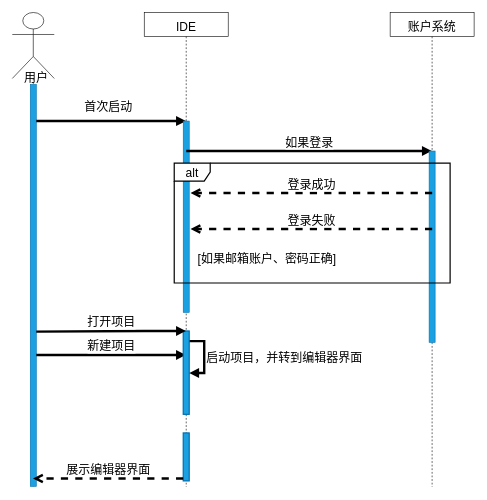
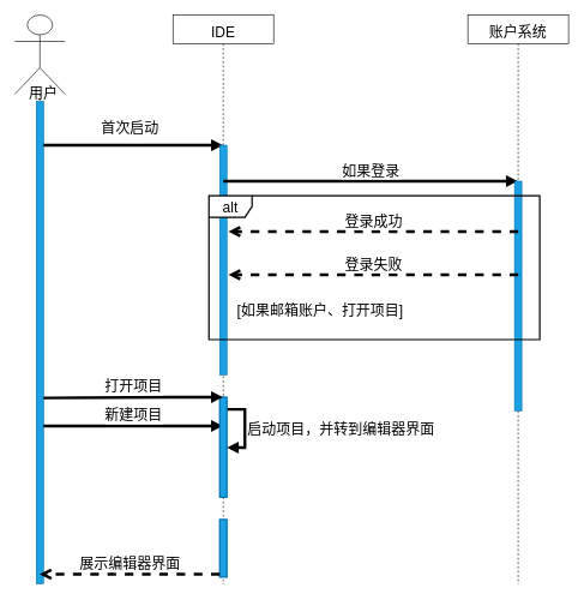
  <mxCell id="0" />
  <mxCell id="1" parent="0" />
  <mxCell id="2" value="" style="shape=umlLifeline;participant=umlActor;perimeter=lifelinePerimeter;whiteSpace=wrap;html=1;container=1;collapsible=0;recursiveResize=0;verticalAlign=top;spacingTop=36;outlineConnect=0;fontSize=32;size=110;strokeWidth=1;perimeterSpacing=0;" vertex="1" parent="1"><mxGeometry x="20" y="20" width="70" height="790" as="geometry" /></mxCell>
  <mxCell id="3" value="" style="html=1;points=[];perimeter=orthogonalPerimeter;strokeWidth=1;fontSize=32;fillColor=#1ba1e2;strokeColor=#006EAF;fontColor=#ffffff;" vertex="1" parent="2"><mxGeometry x="30" y="120" width="10" height="670" as="geometry" /></mxCell>
  <mxCell id="4" value="&lt;font style=&quot;font-size: 20px;&quot;&gt;用户&lt;/font&gt;" style="text;html=1;strokeColor=none;fillColor=none;align=center;verticalAlign=middle;whiteSpace=wrap;rounded=0;fontSize=32;" vertex="1" parent="2"><mxGeometry y="90" width="80" height="30" as="geometry" /></mxCell>
  <mxCell id="5" value="首次启动" style="html=1;verticalAlign=bottom;endArrow=block;fontSize=20;strokeWidth=4;" edge="1" parent="2" target="7"><mxGeometry x="-0.038" y="10" width="80" relative="1" as="geometry"><mxPoint x="40" y="181" as="sourcePoint" /><mxPoint x="120" y="181" as="targetPoint" /><mxPoint as="offset" /></mxGeometry></mxCell>
  <mxCell id="6" value="新建项目" style="html=1;verticalAlign=bottom;endArrow=block;strokeWidth=4;fontSize=20;" edge="1" parent="2" target="7"><mxGeometry width="80" relative="1" as="geometry"><mxPoint x="40" y="571" as="sourcePoint" /><mxPoint x="120" y="571" as="targetPoint" /></mxGeometry></mxCell>
  <mxCell id="7" value="&lt;font style=&quot;font-size: 20px;&quot;&gt;IDE&lt;/font&gt;" style="shape=umlLifeline;perimeter=lifelinePerimeter;whiteSpace=wrap;html=1;container=1;collapsible=0;recursiveResize=0;outlineConnect=0;strokeWidth=1;fontSize=32;" vertex="1" parent="1"><mxGeometry x="240" y="20" width="140" height="791" as="geometry" /></mxCell>
  <mxCell id="8" value="" style="html=1;points=[];perimeter=orthogonalPerimeter;strokeWidth=1;fontSize=20;fillColor=#1ba1e2;fontColor=#ffffff;strokeColor=#006EAF;" vertex="1" parent="7"><mxGeometry x="65" y="181" width="10" height="319" as="geometry" /></mxCell>
  <mxCell id="9" value="如果登录" style="html=1;verticalAlign=bottom;endArrow=block;strokeWidth=4;fontSize=20;" edge="1" parent="7" target="13"><mxGeometry width="80" relative="1" as="geometry"><mxPoint x="70" y="231" as="sourcePoint" /><mxPoint x="150" y="231" as="targetPoint" /></mxGeometry></mxCell>
  <mxCell id="10" value="" style="html=1;points=[];perimeter=orthogonalPerimeter;strokeWidth=2;fontSize=20;fillColor=#1ba1e2;fontColor=#ffffff;strokeColor=#006EAF;" vertex="1" parent="7"><mxGeometry x="65" y="531" width="10" height="139" as="geometry" /></mxCell>
  <mxCell id="11" value="启动项目，并转到编辑器界面" style="edgeStyle=orthogonalEdgeStyle;html=1;align=left;spacingLeft=2;endArrow=block;rounded=0;strokeWidth=4;fontSize=20;movable=1;resizable=1;rotatable=1;deletable=1;editable=1;connectable=1;exitX=1.065;exitY=0.122;exitDx=0;exitDy=0;exitPerimeter=0;" edge="1" target="10" parent="7" source="10"><mxGeometry relative="1" as="geometry"><mxPoint x="70" y="501" as="sourcePoint" /><Array as="points"><mxPoint x="100" y="548" /><mxPoint x="100" y="601" /></Array><mxPoint x="75" y="531" as="targetPoint" /></mxGeometry></mxCell>
  <mxCell id="12" value="" style="html=1;points=[];perimeter=orthogonalPerimeter;strokeWidth=2;fontSize=20;fillColor=#1ba1e2;fontColor=#ffffff;strokeColor=#006EAF;" vertex="1" parent="7"><mxGeometry x="65" y="701" width="10" height="80" as="geometry" /></mxCell>
  <mxCell id="13" value="&lt;font style=&quot;font-size: 20px;&quot;&gt;账户系统&lt;/font&gt;" style="shape=umlLifeline;perimeter=lifelinePerimeter;whiteSpace=wrap;html=1;container=1;collapsible=0;recursiveResize=0;outlineConnect=0;strokeWidth=1;fontSize=32;" vertex="1" parent="1"><mxGeometry x="650" y="20" width="140" height="791" as="geometry" /></mxCell>
  <mxCell id="14" value="" style="html=1;points=[];perimeter=orthogonalPerimeter;strokeWidth=1;fontSize=20;fillColor=#1ba1e2;fontColor=#ffffff;strokeColor=#006EAF;" vertex="1" parent="13"><mxGeometry x="65" y="231" width="10" height="319" as="geometry" /></mxCell>
  <mxCell id="15" value="alt" style="shape=umlFrame;whiteSpace=wrap;html=1;strokeWidth=2;fontSize=20;" vertex="1" parent="1"><mxGeometry x="290" y="271" width="460" height="200" as="geometry" /></mxCell>
  <mxCell id="16" value="登录成功" style="html=1;verticalAlign=bottom;endArrow=open;dashed=1;endSize=8;strokeWidth=4;fontSize=20;entryX=0.059;entryY=0.25;entryDx=0;entryDy=0;entryPerimeter=0;exitX=0.935;exitY=0.25;exitDx=0;exitDy=0;exitPerimeter=0;" edge="1" parent="1" source="15" target="15"><mxGeometry relative="1" as="geometry"><mxPoint x="590" y="321" as="sourcePoint" /><mxPoint x="510" y="321" as="targetPoint" /><mxPoint as="offset" /></mxGeometry></mxCell>
  <mxCell id="17" value="登录失败" style="html=1;verticalAlign=bottom;endArrow=open;dashed=1;endSize=8;strokeWidth=4;fontSize=20;entryX=0.059;entryY=0.55;entryDx=0;entryDy=0;entryPerimeter=0;exitX=0.935;exitY=0.55;exitDx=0;exitDy=0;exitPerimeter=0;" edge="1" parent="1" source="15" target="15"><mxGeometry relative="1" as="geometry"><mxPoint x="590" y="381" as="sourcePoint" /><mxPoint x="510" y="381" as="targetPoint" /></mxGeometry></mxCell>
- <mxCell id="18" value="[如果邮箱账户、密码正确]" style="text;html=1;strokeColor=none;fillColor=none;align=center;verticalAlign=middle;whiteSpace=wrap;rounded=0;strokeWidth=2;fontSize=20;" vertex="1" parent="1"><mxGeometry x="310" y="415" width="270" height="30" as="geometry" /></mxCell>
+ <mxCell id="18" value="[如果邮箱账户、打开项目]" style="text;html=1;strokeColor=none;fillColor=none;align=center;verticalAlign=middle;whiteSpace=wrap;rounded=0;strokeWidth=2;fontSize=20;" vertex="1" parent="1"><mxGeometry x="310" y="415" width="270" height="30" as="geometry" /></mxCell>
  <mxCell id="19" value="打开项目" style="html=1;verticalAlign=bottom;endArrow=block;strokeWidth=4;fontSize=20;exitX=1;exitY=0.615;exitDx=0;exitDy=0;exitPerimeter=0;" edge="1" parent="1" source="3" target="7"><mxGeometry width="80" relative="1" as="geometry"><mxPoint x="60" y="561" as="sourcePoint" /><mxPoint x="140" y="561" as="targetPoint" /><Array as="points"><mxPoint x="250" y="551" /></Array></mxGeometry></mxCell>
  <mxCell id="20" value="展示编辑器界面" style="html=1;verticalAlign=bottom;endArrow=open;dashed=1;endSize=8;exitX=0;exitY=0.95;strokeWidth=4;fontSize=20;" edge="1" source="12" parent="1" target="2"><mxGeometry relative="1" as="geometry"><mxPoint x="235" y="797" as="targetPoint" /></mxGeometry></mxCell>
